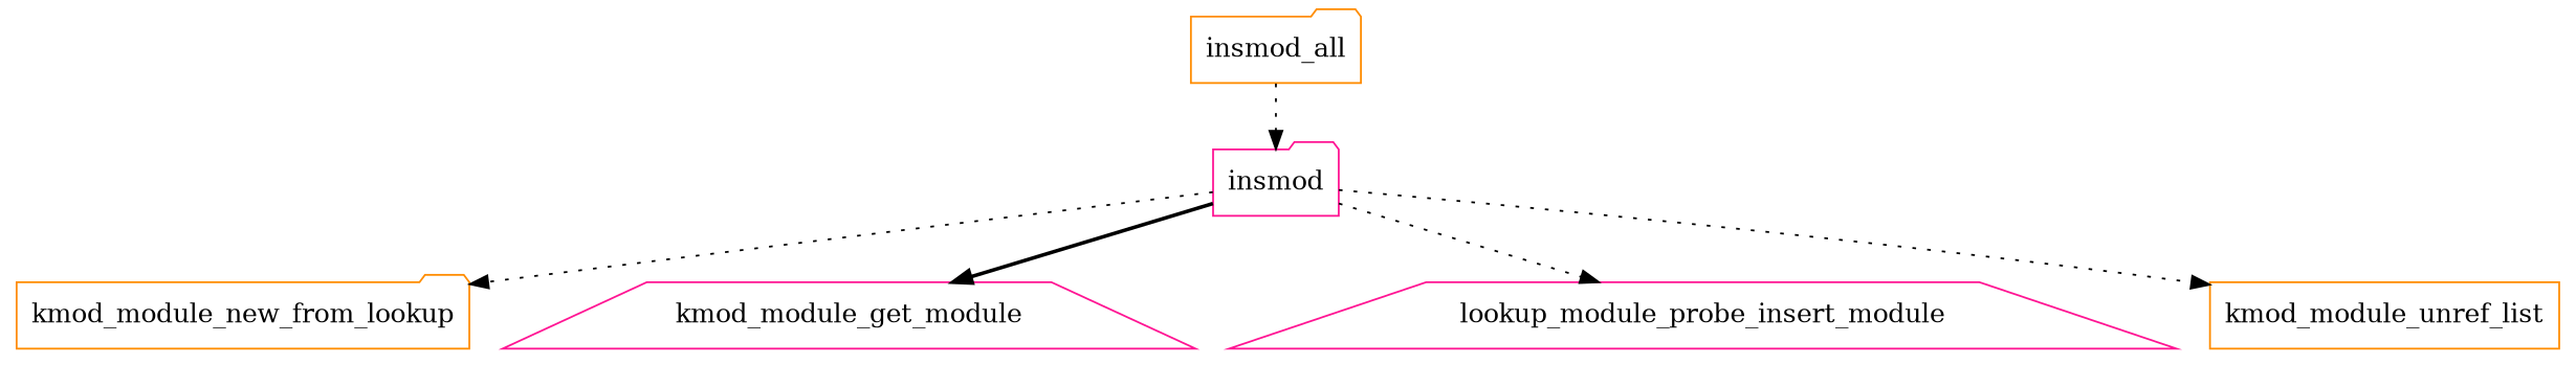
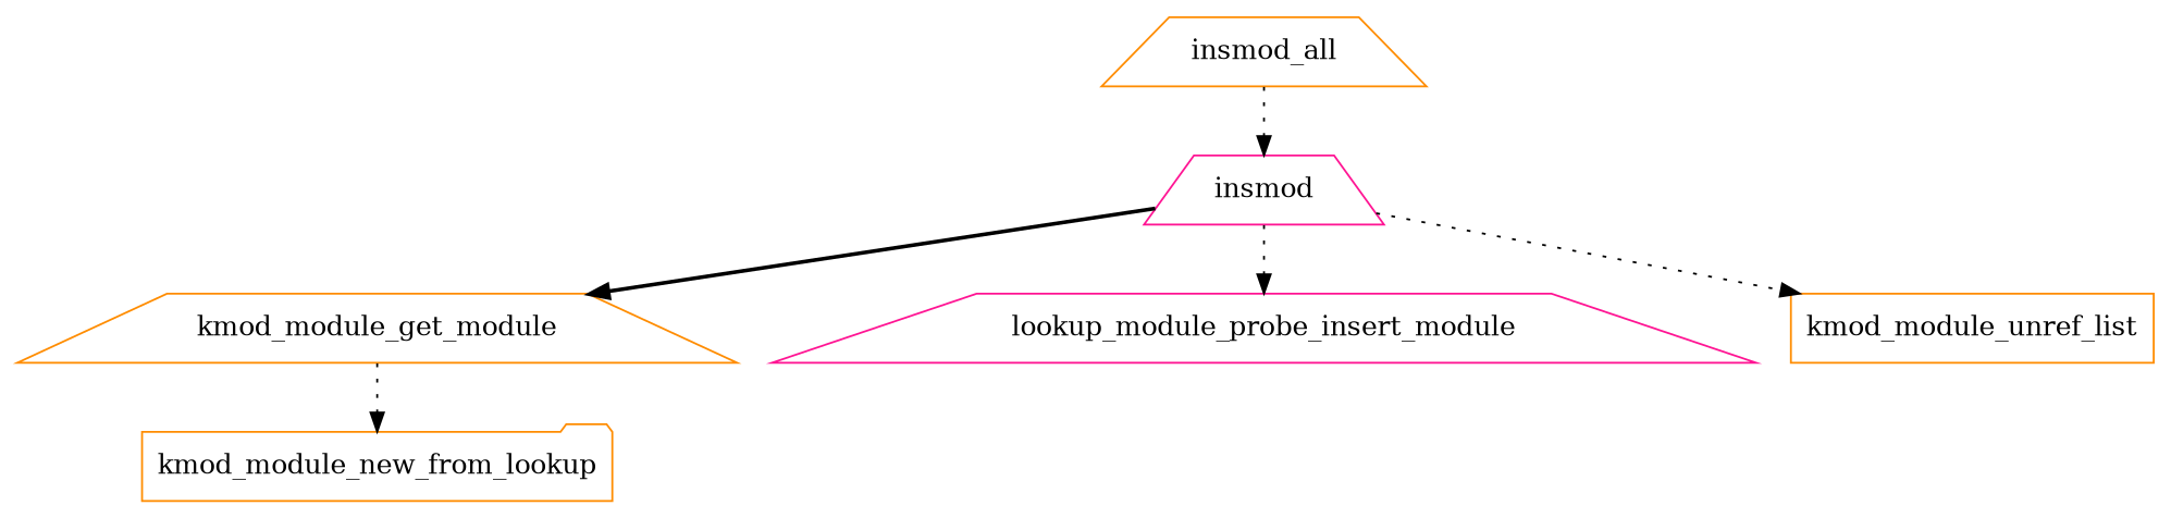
  digraph {
    node [color=darkorange shape=trapezium]
    edge [style=dotted]
-   insmod [color=deeppink shape=folder]
-   insmod_all [shape=folder]
+   insmod [color=deeppink]
+   insmod_all
    kmod_module_new_from_lookup [shape=folder]
-   kmod_module_get_module [color=deeppink]
+   kmod_module_get_module
    n5 [color=deeppink label=lookup_module_probe_insert_module]
    kmod_module_unref_list [shape=box]
-   insmod -> kmod_module_new_from_lookup
+   kmod_module_get_module -> kmod_module_new_from_lookup
    insmod -> kmod_module_get_module [style=bold]
    insmod -> n5
    insmod -> kmod_module_unref_list
    insmod_all -> insmod
  }
